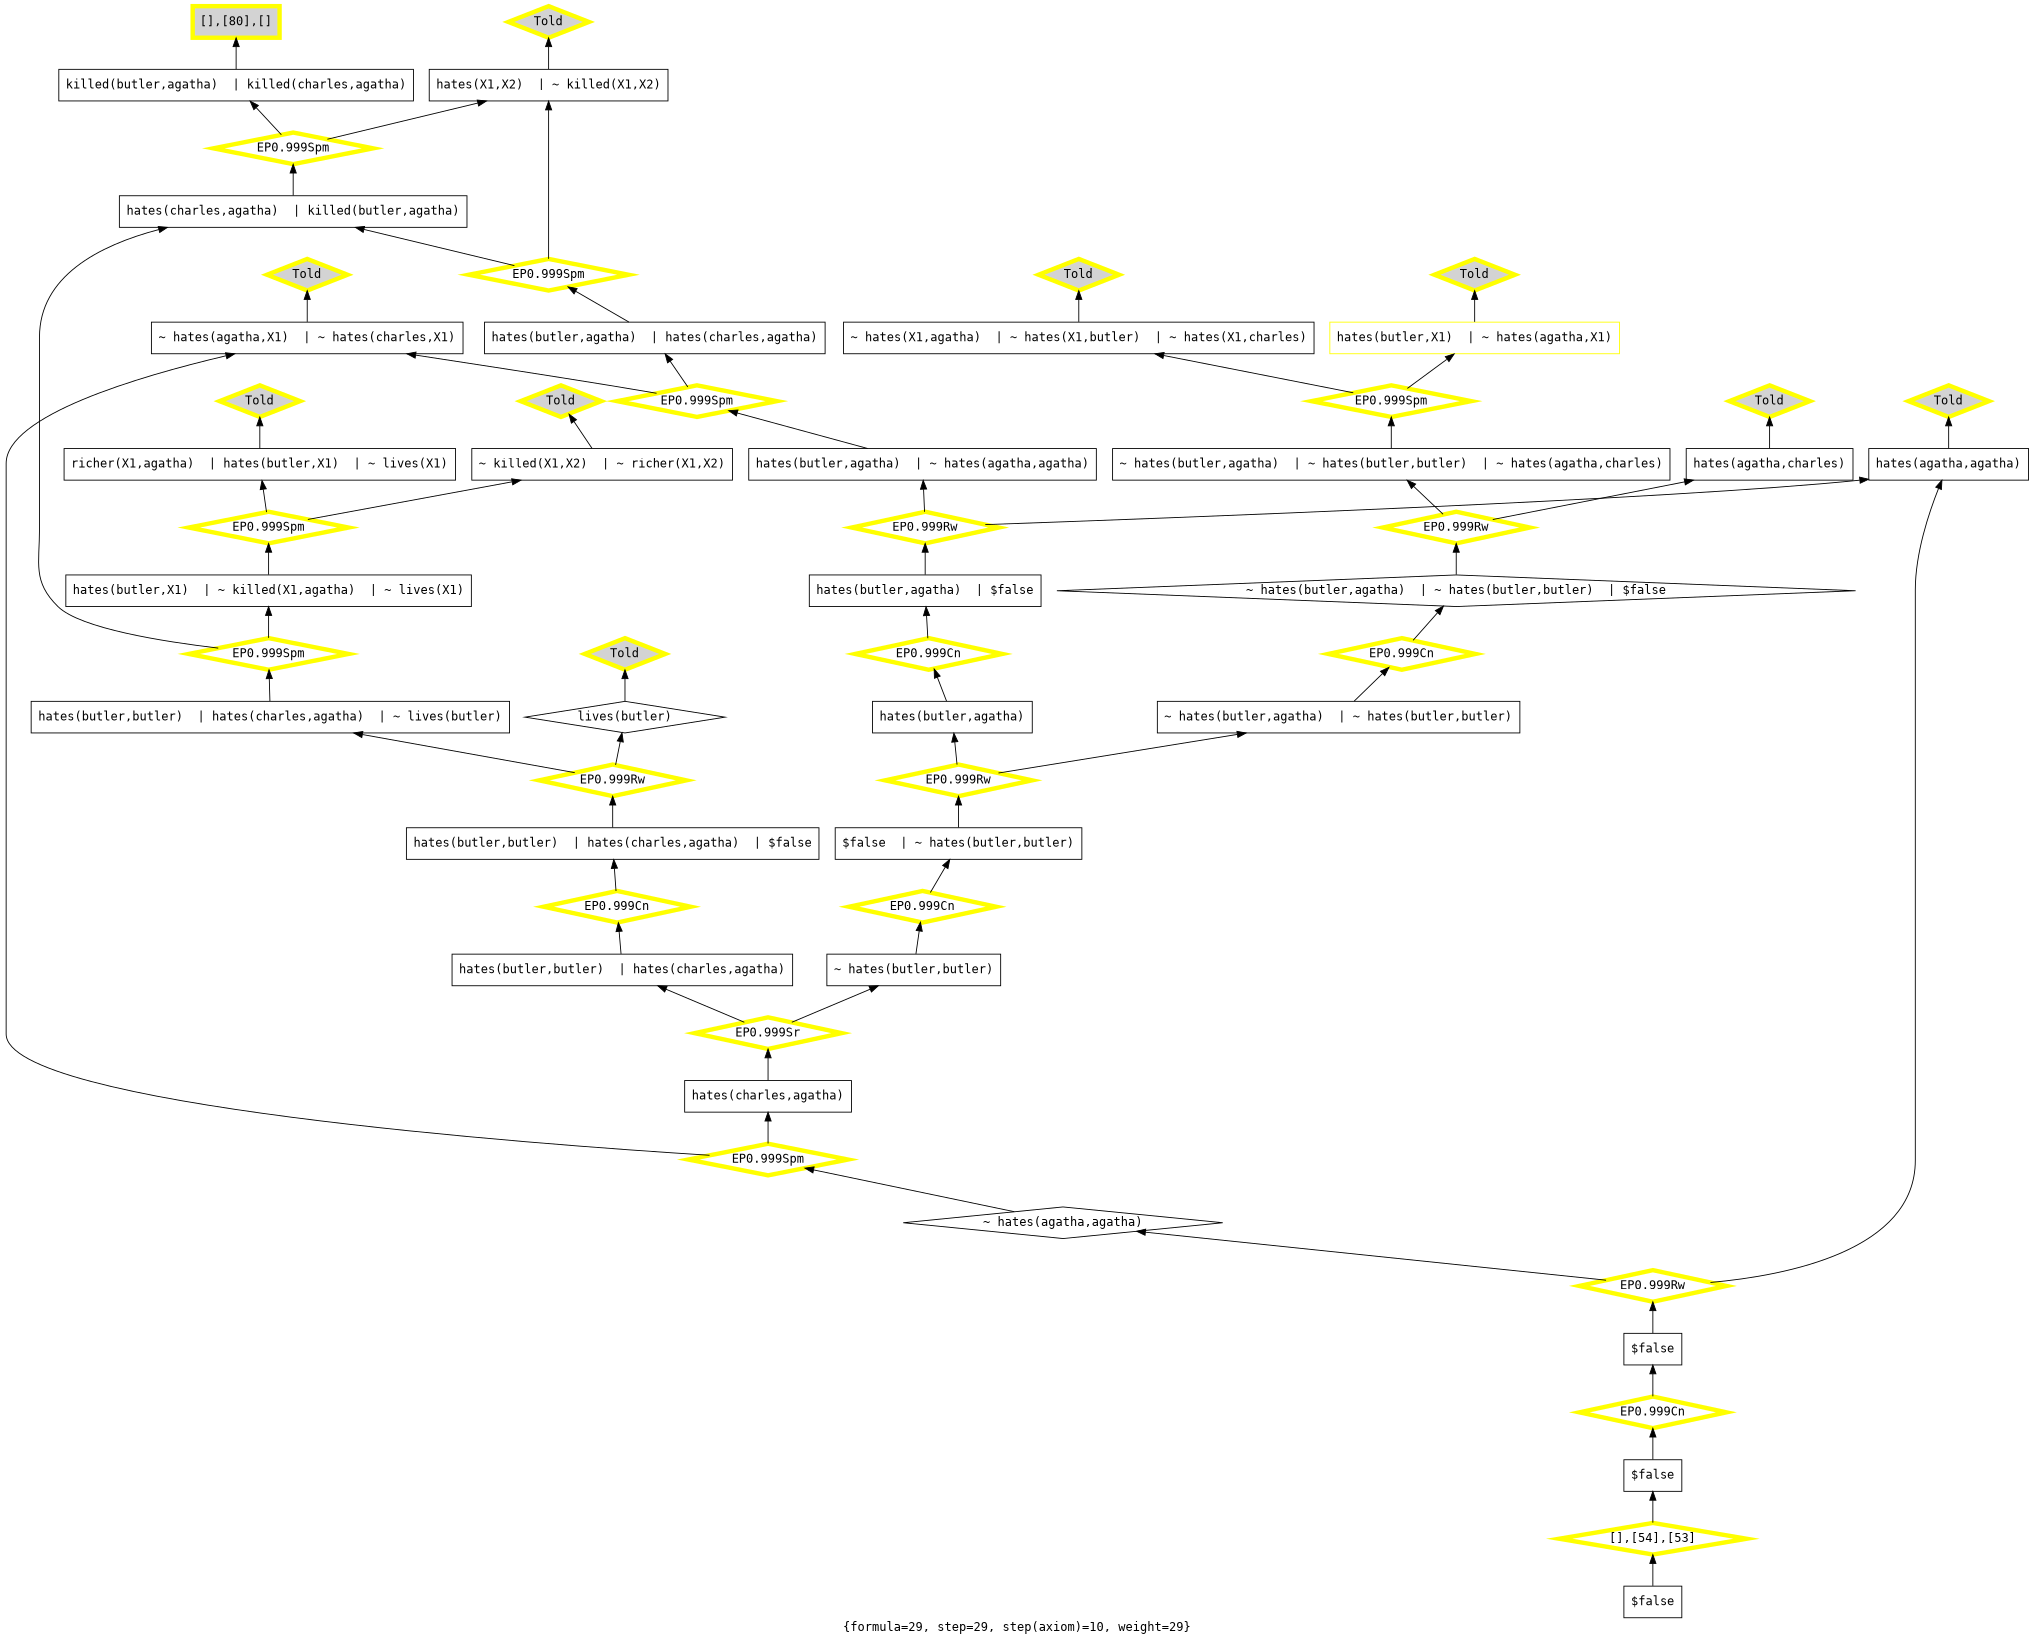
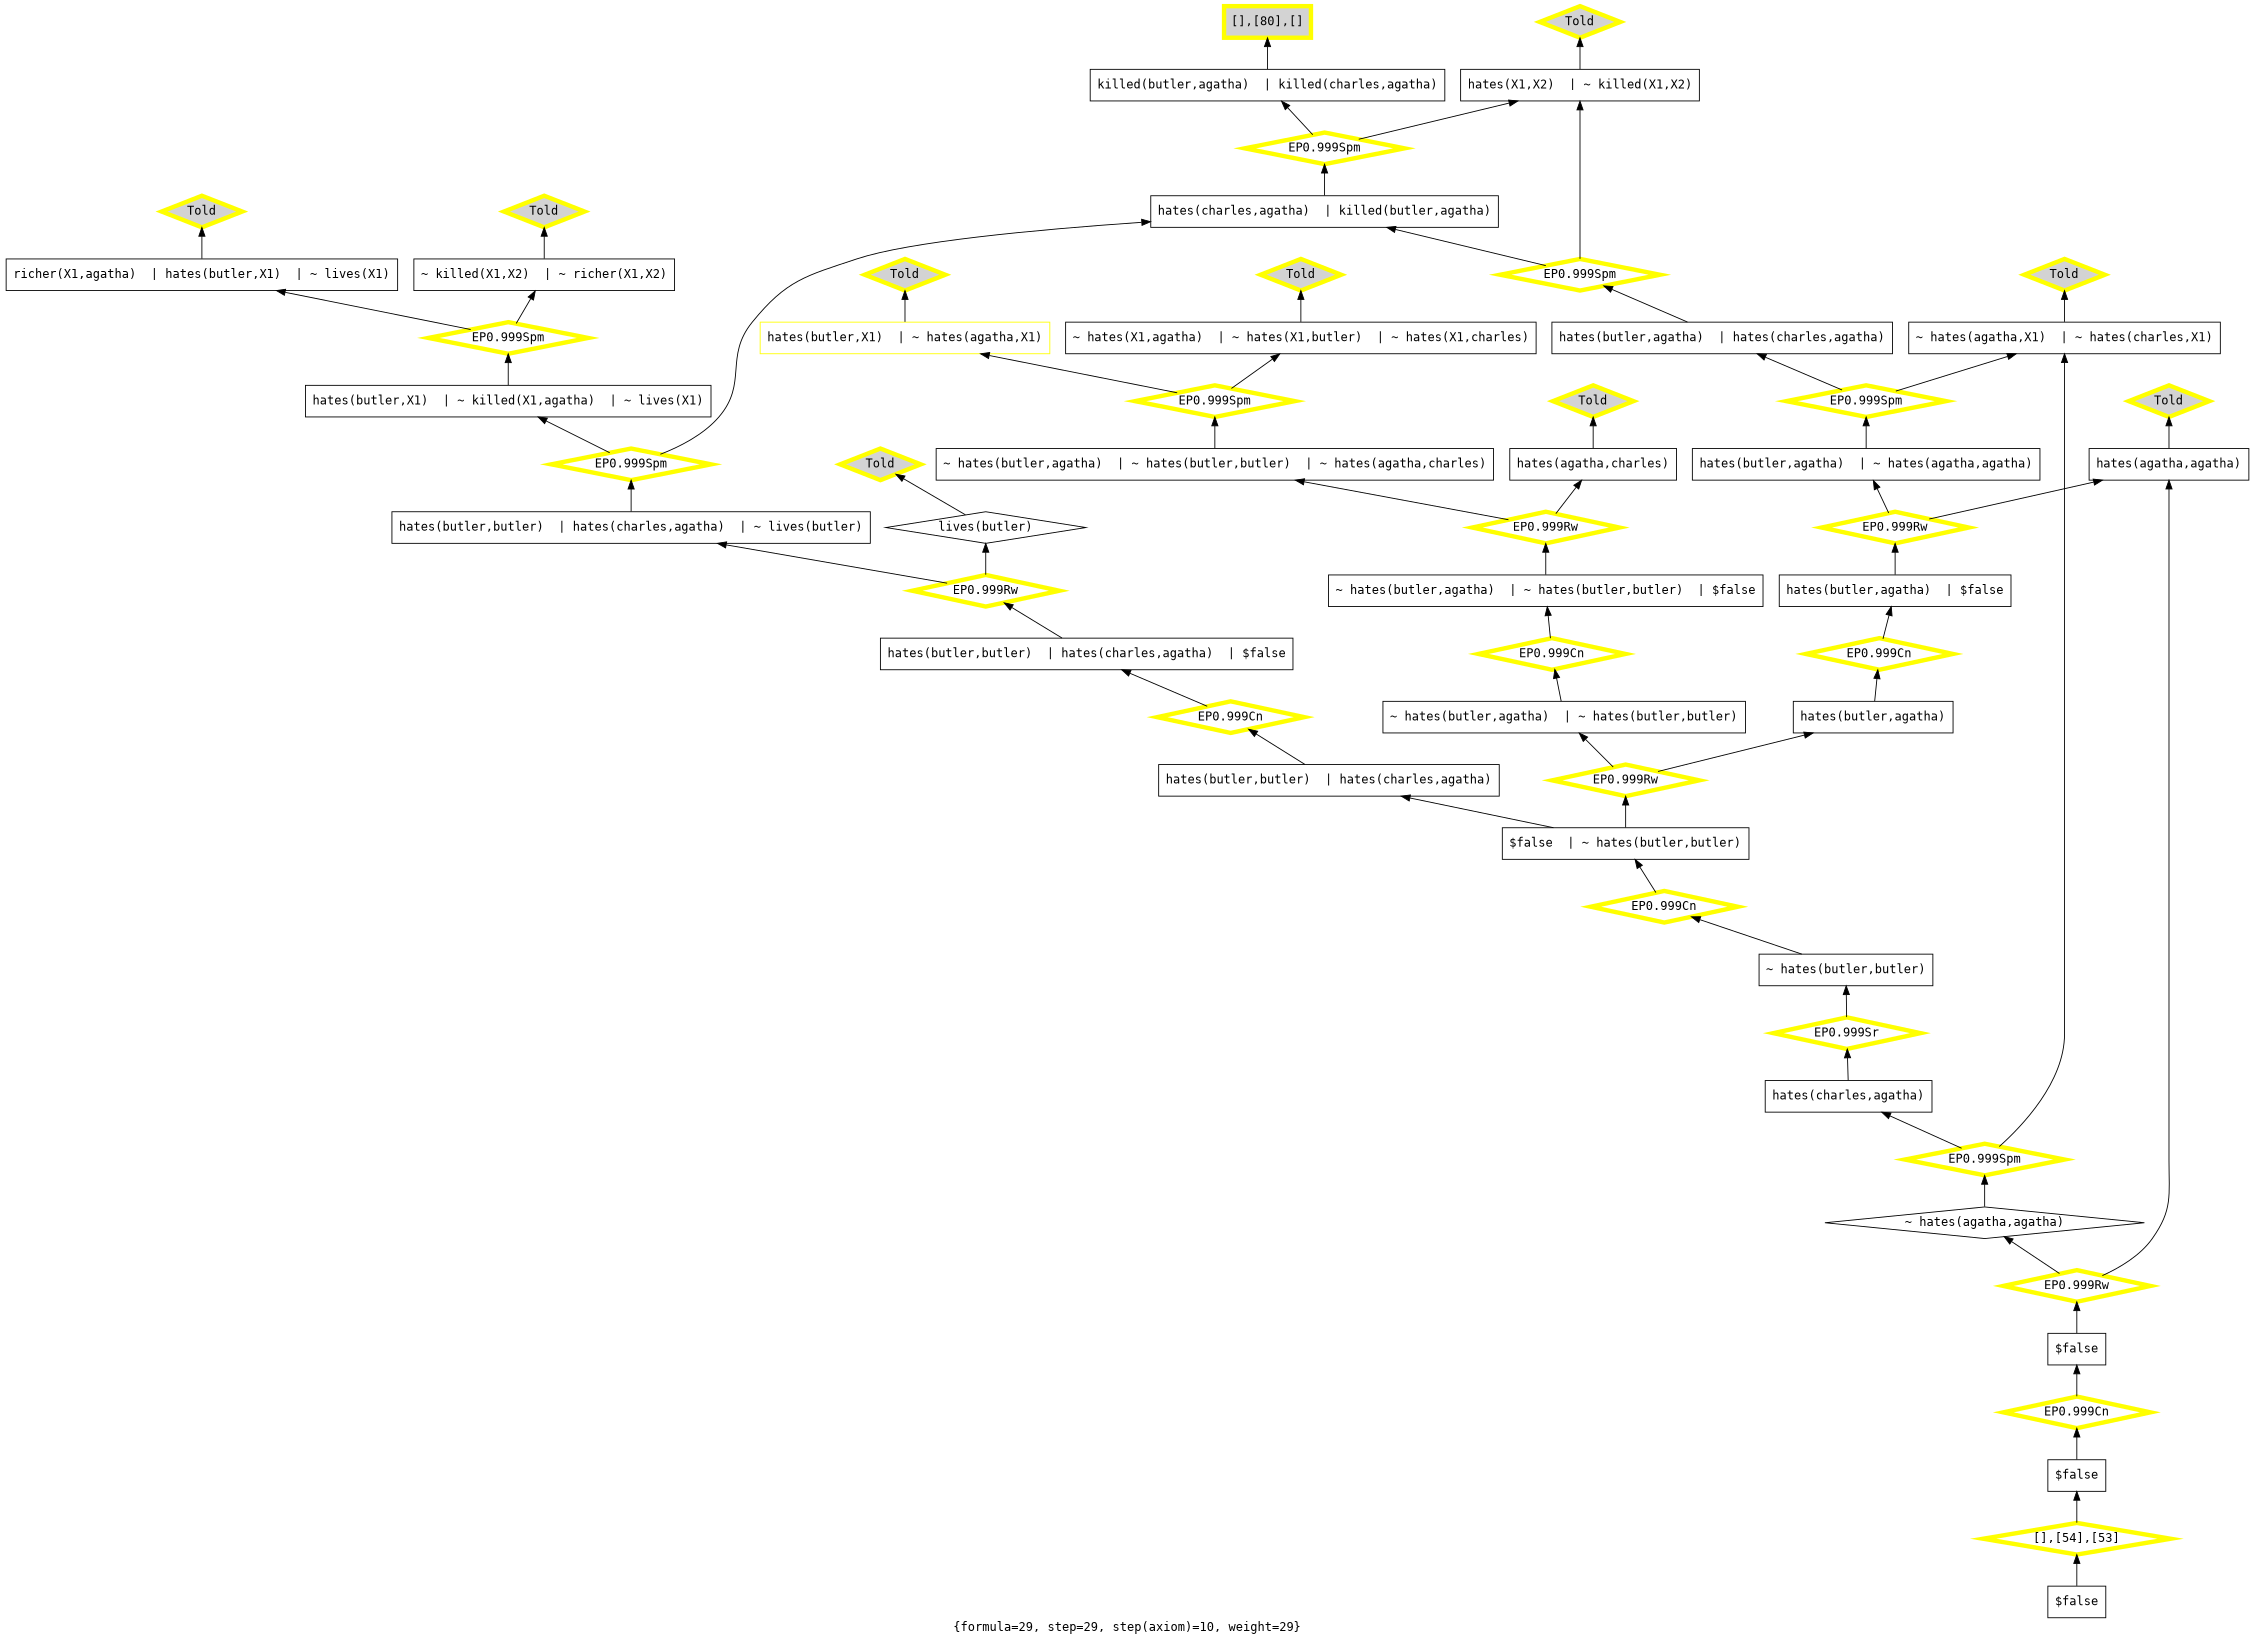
  digraph {
    fontname="DejaVu Sans Mono"
    label="{formula=29, step=29, step(axiom)=10, weight=29}"
    labelloc=b
    rankdir=BT
    node [color=yellow fillcolor=white fontname="DejaVu Sans Mono" shape=diamond style=filled]
    edge [fontname="DejaVu Sans Mono"]
    n1 [color=black label="hates(agatha,charles)" shape=box]
    n2 [fillcolor=lightgrey label=Told penwidth=5]
    n3 [color=black label="killed(butler,agatha)  | killed(charles,agatha)" shape=box]
    n4 [fillcolor=lightgrey label="[],[80],[]" penwidth=5 shape=box]
    n5 [label="hates(butler,X1)  | ~ hates(agatha,X1)" shape=box]
    n6 [fillcolor=lightgrey label=Told penwidth=5]
    n7 [color=black label="$false" shape=box]
    n8 [label="EP0.999Cn" penwidth=5]
    n9 [color=black label="$false" shape=box]
    n10 [label="EP0.999Rw" penwidth=5]
    n11 [color=black label="~ hates(agatha,agatha)"]
    n12 [color=black label="hates(agatha,agatha)" shape=box]
    n13 [color=black label="~ hates(butler,agatha)  | ~ hates(butler,butler)  | ~ hates(agatha,charles)" shape=box]
    n14 [label="EP0.999Spm" penwidth=5]
    n15 [color=black label="~ hates(X1,agatha)  | ~ hates(X1,butler)  | ~ hates(X1,charles)" shape=box]
    n16 [color=black label="~ killed(X1,X2)  | ~ richer(X1,X2)" shape=box]
    n17 [fillcolor=lightgrey label=Told penwidth=5]
    n18 [color=black label="$false" shape=box]
    n19 [label="[],[54],[53]" penwidth=5]
    n20 [color=black label="hates(butler,agatha)  | hates(charles,agatha)" shape=box]
    n21 [label="EP0.999Spm" penwidth=5]
    n22 [color=black label="hates(charles,agatha)  | killed(butler,agatha)" shape=box]
    n23 [color=black label="hates(X1,X2)  | ~ killed(X1,X2)" shape=box]
    n24 [color=black label="hates(butler,butler)  | hates(charles,agatha)  | ~ lives(butler)" shape=box]
    n25 [label="EP0.999Spm" penwidth=5]
    n26 [color=black label="hates(butler,X1)  | ~ killed(X1,agatha)  | ~ lives(X1)" shape=box]
    n27 [label="EP0.999Spm" penwidth=5]
    n28 [color=black label="hates(charles,agatha)" shape=box]
    n29 [color=black label="~ hates(agatha,X1)  | ~ hates(charles,X1)" shape=box]
    n30 [label="EP0.999Spm" penwidth=5]
    n31 [color=black label="~ hates(butler,butler)" shape=box]
    n32 [label="EP0.999Cn" penwidth=5]
    n33 [color=black label="$false  | ~ hates(butler,butler)" shape=box]
    n34 [label="EP0.999Spm" penwidth=5]
    n35 [color=black label="richer(X1,agatha)  | hates(butler,X1)  | ~ lives(X1)" shape=box]
    n36 [color=black label="~ hates(butler,agatha)  | ~ hates(butler,butler)" shape=box]
    n37 [label="EP0.999Cn" penwidth=5]
-   n38 [color=black label="~ hates(butler,agatha)  | ~ hates(butler,butler)  | $false"]
+   n38 [color=black label="~ hates(butler,agatha)  | ~ hates(butler,butler)  | $false" shape=box]
    n39 [label="EP0.999Rw" penwidth=5]
    n40 [color=black label="hates(butler,agatha)" shape=box]
    n41 [color=black label="lives(butler)"]
    n42 [fillcolor=lightgrey label=Told penwidth=5]
    n43 [color=black label="hates(butler,agatha)  | ~ hates(agatha,agatha)" shape=box]
    n44 [label="EP0.999Spm" penwidth=5]
    n45 [fillcolor=lightgrey label=Told penwidth=5]
    n46 [fillcolor=lightgrey label=Told penwidth=5]
    n47 [color=black label="hates(butler,butler)  | hates(charles,agatha)  | $false" shape=box]
    n48 [label="EP0.999Rw" penwidth=5]
    n49 [fillcolor=lightgrey label=Told penwidth=5]
    n50 [label="EP0.999Cn" penwidth=5]
    n51 [color=black label="hates(butler,agatha)  | $false" shape=box]
    n52 [fillcolor=lightgrey label=Told penwidth=5]
    n53 [label="EP0.999Sr" penwidth=5]
    n54 [color=black label="hates(butler,butler)  | hates(charles,agatha)" shape=box]
    n55 [label="EP0.999Cn" penwidth=5]
    n56 [label="EP0.999Rw" penwidth=5]
    n57 [fillcolor=lightgrey label=Told penwidth=5]
    n58 [label="EP0.999Rw" penwidth=5]
    n1 -> n2
    n3 -> n4
    n5 -> n6
    n7 -> n8
    n8 -> n9
    n9 -> n10
    n10 -> n11
    n10 -> n12
    n11 -> n27
    n12 -> n52
    n13 -> n14
    n14 -> n5
    n14 -> n15
    n15 -> n45
    n16 -> n17
    n18 -> n19
    n19 -> n7
    n20 -> n21
    n21 -> n22
    n21 -> n23
    n22 -> n30
    n23 -> n46
    n24 -> n25
    n25 -> n22
    n25 -> n26
    n26 -> n34
    n27 -> n28
    n27 -> n29
    n28 -> n53
    n29 -> n57
    n30 -> n3
    n30 -> n23
    n31 -> n32
    n32 -> n33
    n33 -> n39
    n34 -> n16
    n34 -> n35
    n35 -> n49
    n36 -> n37
    n37 -> n38
    n38 -> n56
    n39 -> n36
    n39 -> n40
    n40 -> n50
    n41 -> n42
    n43 -> n44
    n44 -> n20
    n44 -> n29
    n47 -> n48
    n48 -> n24
    n48 -> n41
    n50 -> n51
    n51 -> n58
    n53 -> n31
-   n53 -> n54
+   n33 -> n54
    n54 -> n55
    n55 -> n47
    n56 -> n1
    n56 -> n13
    n58 -> n12
    n58 -> n43
  }
